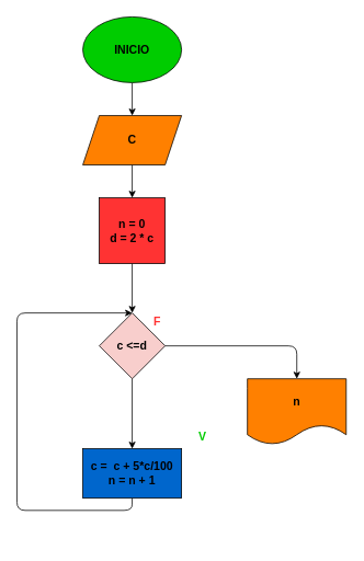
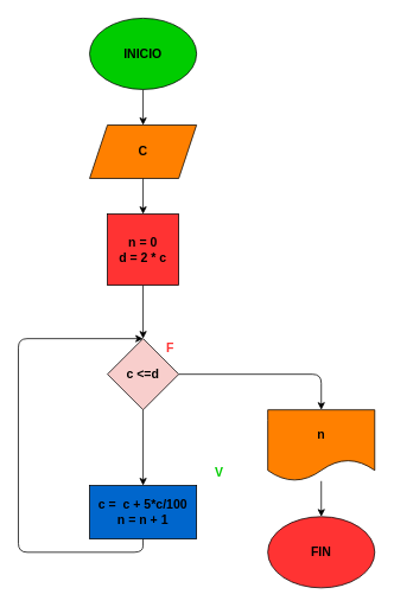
  <mxCell id="0" />
  <mxCell id="1" parent="0" />
  <mxCell id="2" value="" style="edgeStyle=none;html=1;fontSize=14;fontColor=#000000;" edge="1" parent="1" source="3" target="5"><mxGeometry relative="1" as="geometry" /></mxCell>
  <mxCell id="3" value="&lt;font color=&quot;#000000&quot; style=&quot;font-size: 14px;&quot;&gt;&lt;b&gt;INICIO&lt;/b&gt;&lt;/font&gt;" style="ellipse;whiteSpace=wrap;html=1;fillColor=#00CC00;" vertex="1" parent="1"><mxGeometry x="100" width="120" height="80" as="geometry" y="20" /></mxCell>
  <mxCell id="4" value="" style="edgeStyle=none;html=1;fontSize=14;fontColor=#000000;" edge="1" parent="1" source="5" target="7"><mxGeometry relative="1" as="geometry" /></mxCell>
  <mxCell id="5" value="&lt;b&gt;C&lt;/b&gt;" style="shape=parallelogram;perimeter=parallelogramPerimeter;whiteSpace=wrap;html=1;fixedSize=1;fontSize=14;fontColor=#000000;fillColor=#FF8000;" vertex="1" parent="1"><mxGeometry x="100" y="140" width="120" height="60" as="geometry" /></mxCell>
  <mxCell id="6" value="" style="edgeStyle=none;html=1;fontSize=14;fontColor=#000000;" edge="1" parent="1" source="7" target="10"><mxGeometry relative="1" as="geometry" /></mxCell>
  <mxCell id="7" value="&lt;b&gt;n = 0&lt;br&gt;d = 2 * c&lt;/b&gt;" style="whiteSpace=wrap;html=1;aspect=fixed;fontSize=14;fontColor=#000000;fillColor=#ff3333;" vertex="1" parent="1"><mxGeometry x="120" y="240" width="80" height="80" as="geometry" /></mxCell>
  <mxCell id="8" value="" style="edgeStyle=none;html=1;fontSize=14;fontColor=#000000;" edge="1" parent="1" source="10" target="12"><mxGeometry relative="1" as="geometry" /></mxCell>
  <mxCell id="9" style="edgeStyle=none;html=1;entryX=0.5;entryY=0;entryDx=0;entryDy=0;fontSize=14;fontColor=#FF3333;" edge="1" parent="1" source="10" target="16"><mxGeometry relative="1" as="geometry"><Array as="points"><mxPoint x="360" y="420" /></Array></mxGeometry></mxCell>
  <mxCell id="10" value="&lt;b&gt;c &amp;lt;=d&lt;/b&gt;" style="rhombus;whiteSpace=wrap;html=1;fontSize=14;fontColor=#000000;fillColor=#f8cecc;" vertex="1" parent="1"><mxGeometry x="120" y="380" width="80" height="80" as="geometry" /></mxCell>
  <mxCell id="11" style="edgeStyle=none;html=1;entryX=0.5;entryY=0;entryDx=0;entryDy=0;fontSize=14;fontColor=#000000;" edge="1" parent="1" source="12" target="10"><mxGeometry relative="1" as="geometry"><Array as="points"><mxPoint x="160" y="620" /><mxPoint x="20" y="620" /><mxPoint x="20" y="380" /></Array></mxGeometry></mxCell>
  <mxCell id="12" value="&lt;b&gt;c =&amp;nbsp; c + 5*c/100&lt;br&gt;n = n + 1&lt;/b&gt;" style="rounded=0;whiteSpace=wrap;html=1;fontSize=14;fontColor=#000000;fillColor=#0066CC;" vertex="1" parent="1"><mxGeometry x="100" y="545" width="120" height="60" as="geometry" /></mxCell>
  <mxCell id="13" value="&lt;font color=&quot;#00cc00&quot;&gt;&lt;b&gt;V&lt;/b&gt;&lt;/font&gt;" style="text;html=1;align=center;verticalAlign=middle;resizable=0;points=[];autosize=1;strokeColor=none;fillColor=none;fontSize=14;fontColor=#000000;" vertex="1" parent="1"><mxGeometry x="230" y="515" width="30" height="30" as="geometry" /></mxCell>
  <mxCell id="14" value="&lt;b&gt;&lt;font color=&quot;#ff3333&quot;&gt;F&lt;/font&gt;&lt;/b&gt;" style="text;html=1;align=center;verticalAlign=middle;resizable=0;points=[];autosize=1;strokeColor=none;fillColor=none;fontSize=14;fontColor=#00CC00;" vertex="1" parent="1"><mxGeometry x="175" y="375" width="30" height="30" as="geometry" /></mxCell>
+ <mxCell id="15" value="" style="edgeStyle=none;html=1;fontSize=14;fontColor=#FF3333;" edge="1" parent="1" source="16" target="17"><mxGeometry relative="1" as="geometry" /></mxCell>
  <mxCell id="16" value="&lt;font color=&quot;#000000&quot;&gt;&lt;b&gt;n&lt;/b&gt;&lt;/font&gt;" style="shape=document;whiteSpace=wrap;html=1;boundedLbl=1;fontSize=14;fontColor=#FF3333;fillColor=#FF8000;" vertex="1" parent="1"><mxGeometry x="300" y="460" width="120" height="80" as="geometry" /></mxCell>
+ <mxCell id="17" value="&lt;b&gt;&lt;font color=&quot;#000000&quot;&gt;FIN&lt;/font&gt;&lt;/b&gt;" style="ellipse;whiteSpace=wrap;html=1;fontSize=14;fontColor=#FF3333;fillColor=#FF3333;" vertex="1" parent="1"><mxGeometry x="300" y="580" width="120" height="80" as="geometry" /></mxCell>
